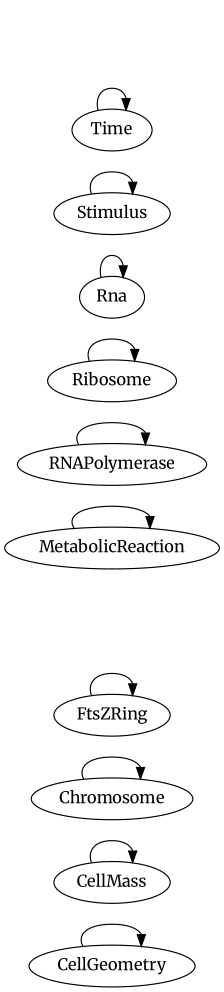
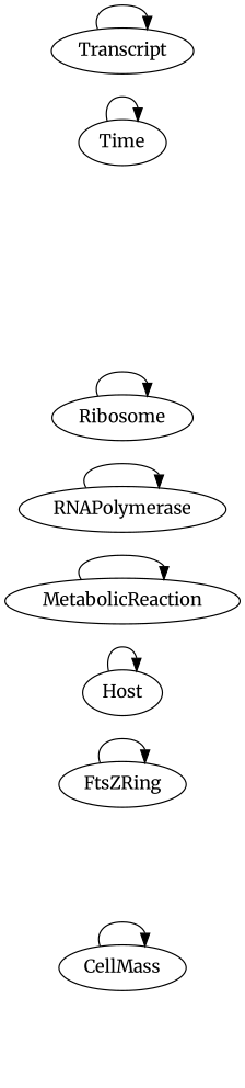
  digraph {
    fontname=Merriweather
    rankdir=LR
    node [fontname=Merriweather]
    edge [fontname=Merriweather]
-   CellGeometry
    CellMass
-   Chromosome
    FtsZRing
+   Host
    MetabolicReaction
    RNAPolymerase
    Ribosome
-   Rna
-   Stimulus
    Time
-   CellGeometry -> CellGeometry
+   Transcript
    CellMass -> CellMass
-   Chromosome -> Chromosome
    FtsZRing -> FtsZRing
+   Host -> Host
    MetabolicReaction -> MetabolicReaction
    RNAPolymerase -> RNAPolymerase
    Ribosome -> Ribosome
-   Rna -> Rna
-   Stimulus -> Stimulus
    Time -> Time
+   Transcript -> Transcript
  }
